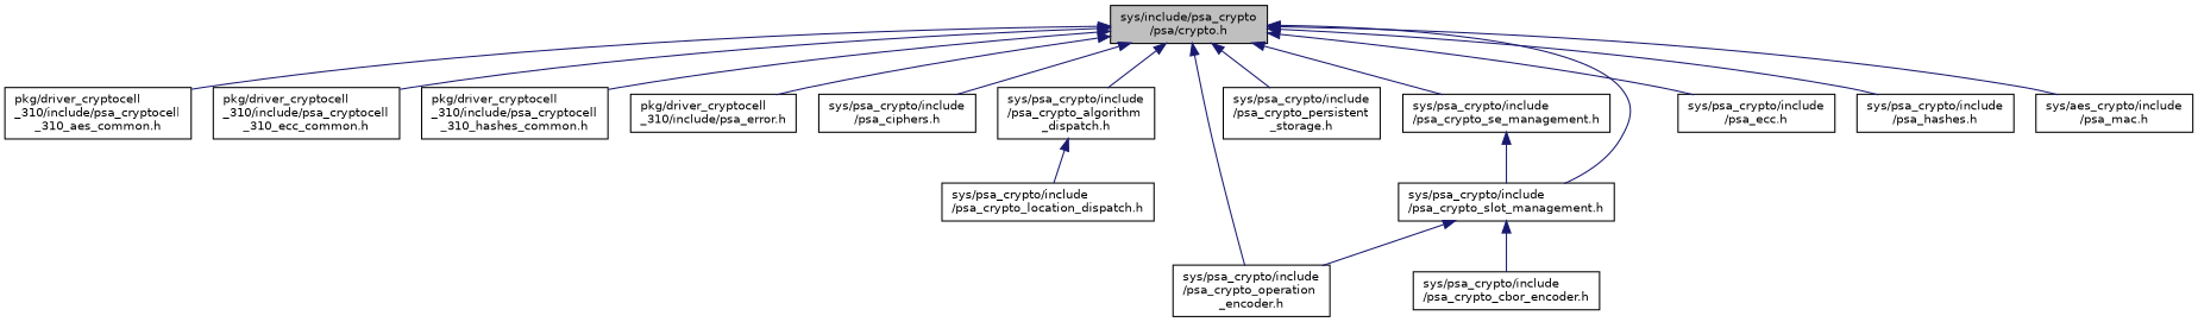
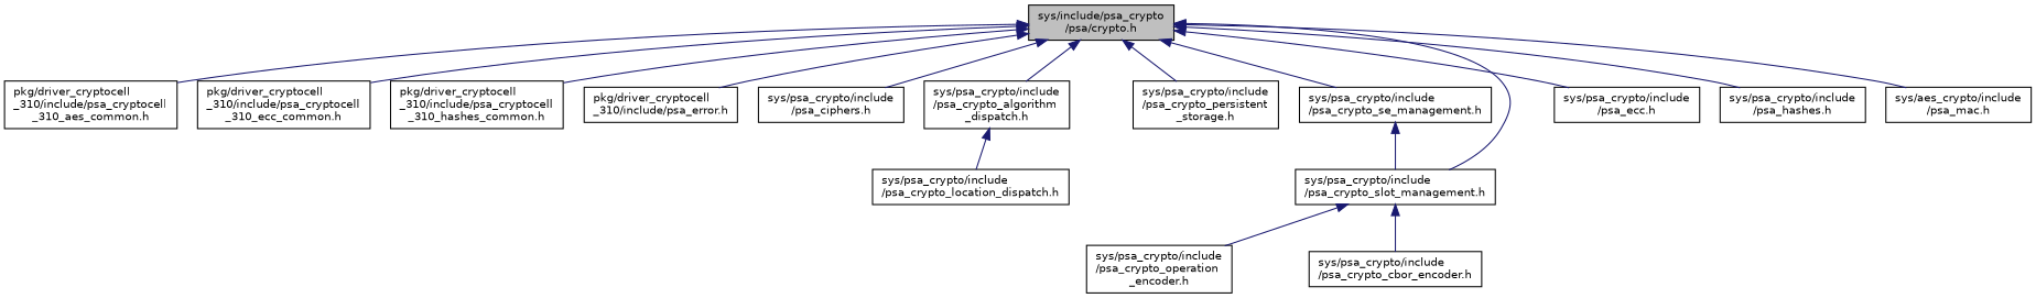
  digraph {
    node [color=black fillcolor=white fontname=Helvetica fontsize=10 shape=record style=filled]
    edge [color=midnightblue dir=back fontname=Helvetica fontsize=10 labelfontname=Helvetica labelfontsize=10 style=solid]
    n1 [fillcolor=grey75 fontcolor=black height=0.2 label="sys/include/psa_crypto\l/psa/crypto.h" width=0.4]
    n2 [height=0.2 label="pkg/driver_cryptocell\l_310/include/psa_cryptocell\l_310_aes_common.h" width=0.4]
    n3 [height=0.2 label="pkg/driver_cryptocell\l_310/include/psa_cryptocell\l_310_ecc_common.h" width=0.4]
    n4 [height=0.2 label="pkg/driver_cryptocell\l_310/include/psa_cryptocell\l_310_hashes_common.h" width=0.4]
    n5 [height=0.2 label="pkg/driver_cryptocell\l_310/include/psa_error.h" width=0.4]
    n6 [height=0.2 label="sys/psa_crypto/include\l/psa_ciphers.h" width=0.4]
    n7 [height=0.2 label="sys/psa_crypto/include\l/psa_crypto_algorithm\l_dispatch.h" width=0.4]
    n8 [height=0.2 label="sys/psa_crypto/include\l/psa_crypto_operation\l_encoder.h" width=0.4]
    n9 [height=0.2 label="sys/psa_crypto/include\l/psa_crypto_persistent\l_storage.h" width=0.4]
    n10 [height=0.2 label="sys/psa_crypto/include\l/psa_crypto_se_management.h" width=0.4]
    n11 [height=0.2 label="sys/psa_crypto/include\l/psa_crypto_slot_management.h" width=0.4]
    n12 [height=0.2 label="sys/psa_crypto/include\l/psa_ecc.h" width=0.4]
    n13 [height=0.2 label="sys/psa_crypto/include\l/psa_hashes.h" width=0.4]
    n14 [height=0.2 label="sys/aes_crypto/include\l/psa_mac.h" width=0.4]
    n15 [height=0.2 label="sys/psa_crypto/include\l/psa_crypto_location_dispatch.h" width=0.4]
    n16 [height=0.2 label="sys/psa_crypto/include\l/psa_crypto_cbor_encoder.h" width=0.4]
    n1 -> n2
    n1 -> n3
    n1 -> n4
    n1 -> n5
    n1 -> n6
    n1 -> n7
-   n1 -> n8
    n1 -> n9
    n1 -> n10
    n1 -> n11
    n1 -> n12
    n1 -> n13
    n1 -> n14
    n7 -> n15
    n10 -> n11
    n11 -> n8
    n11 -> n16
  }
